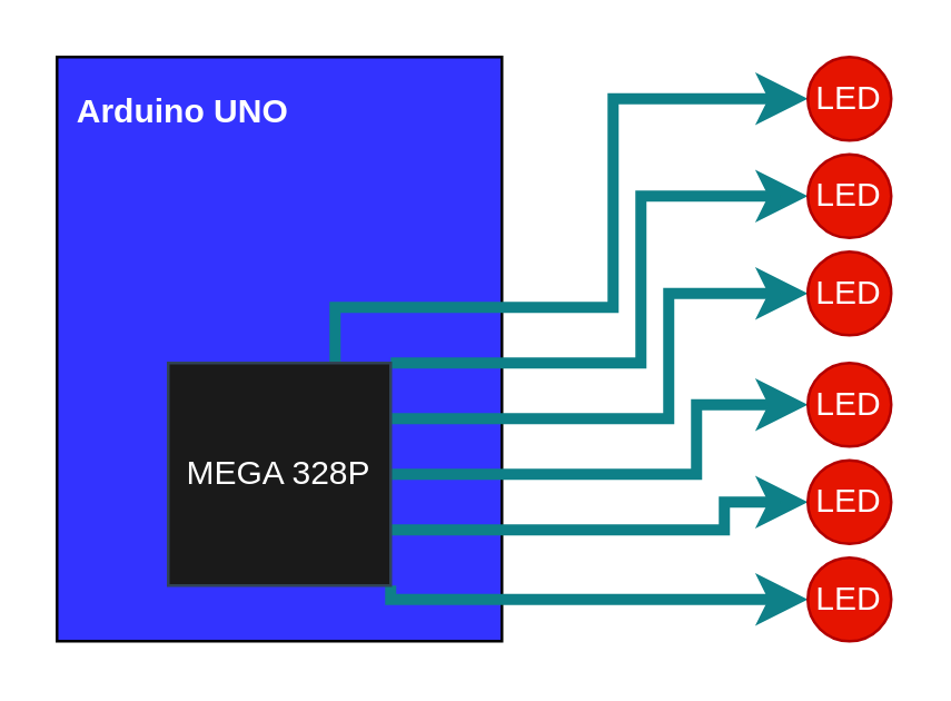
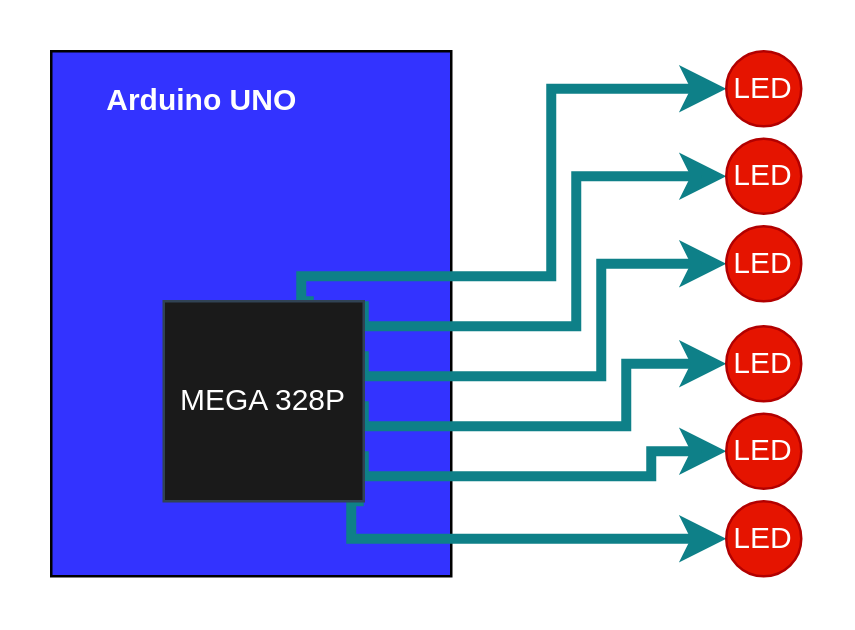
  <mxCell id="0" />
  <mxCell id="1" parent="0" />
  <mxCell id="2" value="" style="rounded=0;whiteSpace=wrap;html=1;fillColor=#3333FF;" vertex="1" parent="1"><mxGeometry x="20" y="20" width="160" height="210" as="geometry" /></mxCell>
  <mxCell id="3" style="edgeStyle=orthogonalEdgeStyle;rounded=0;orthogonalLoop=1;jettySize=auto;html=1;exitX=1;exitY=1;exitDx=0;exitDy=0;entryX=0;entryY=0.5;entryDx=0;entryDy=0;fillColor=#b0e3e6;strokeColor=#0e8088;strokeWidth=4;" edge="1" parent="1" source="9" target="13"><mxGeometry relative="1" as="geometry"><Array as="points"><mxPoint x="140" y="215" /></Array></mxGeometry></mxCell>
  <mxCell id="4" style="edgeStyle=orthogonalEdgeStyle;rounded=0;orthogonalLoop=1;jettySize=auto;html=1;exitX=1;exitY=0.75;exitDx=0;exitDy=0;entryX=0;entryY=0.5;entryDx=0;entryDy=0;fillColor=#b0e3e6;strokeColor=#0e8088;strokeWidth=4;" edge="1" parent="1" source="9" target="12"><mxGeometry relative="1" as="geometry"><Array as="points"><mxPoint x="260" y="190" /><mxPoint x="260" y="180" /></Array></mxGeometry></mxCell>
  <mxCell id="5" style="edgeStyle=orthogonalEdgeStyle;rounded=0;orthogonalLoop=1;jettySize=auto;html=1;exitX=1;exitY=0.5;exitDx=0;exitDy=0;entryX=0;entryY=0.5;entryDx=0;entryDy=0;fillColor=#b0e3e6;strokeColor=#0e8088;strokeWidth=4;" edge="1" parent="1" source="9" target="11"><mxGeometry relative="1" as="geometry"><Array as="points"><mxPoint x="250" y="170" /><mxPoint x="250" y="145" /></Array></mxGeometry></mxCell>
  <mxCell id="6" style="edgeStyle=orthogonalEdgeStyle;rounded=0;orthogonalLoop=1;jettySize=auto;html=1;exitX=1;exitY=0.25;exitDx=0;exitDy=0;entryX=0;entryY=0.5;entryDx=0;entryDy=0;fillColor=#b0e3e6;strokeColor=#0e8088;strokeWidth=4;" edge="1" parent="1" source="9" target="16"><mxGeometry relative="1" as="geometry"><Array as="points"><mxPoint x="240" y="150" /><mxPoint x="240" y="105" /></Array></mxGeometry></mxCell>
  <mxCell id="7" style="edgeStyle=orthogonalEdgeStyle;rounded=0;orthogonalLoop=1;jettySize=auto;html=1;exitX=1;exitY=0;exitDx=0;exitDy=0;entryX=0;entryY=0.5;entryDx=0;entryDy=0;fillColor=#b0e3e6;strokeColor=#0e8088;strokeWidth=4;" edge="1" parent="1" source="9" target="15"><mxGeometry relative="1" as="geometry"><Array as="points"><mxPoint x="230" y="130" /><mxPoint x="230" y="70" /></Array></mxGeometry></mxCell>
  <mxCell id="8" style="edgeStyle=orthogonalEdgeStyle;rounded=0;orthogonalLoop=1;jettySize=auto;html=1;exitX=0.75;exitY=0;exitDx=0;exitDy=0;entryX=0;entryY=0.5;entryDx=0;entryDy=0;fillColor=#b0e3e6;strokeColor=#0e8088;strokeWidth=4;" edge="1" parent="1" source="9" target="14"><mxGeometry relative="1" as="geometry"><Array as="points"><mxPoint x="120" y="110" /><mxPoint x="220" y="110" /><mxPoint x="220" y="35" /></Array></mxGeometry></mxCell>
- <mxCell id="9" value="MEGA 328P" style="whiteSpace=wrap;html=1;aspect=fixed;fillColor=#1A1A1A;strokeColor=#314354;fontColor=#ffffff;" vertex="1" parent="1"><mxGeometry x="60" y="130" width="80" height="80" as="geometry" /></mxCell>
- <mxCell id="10" value="&lt;font color=&quot;#ffffff&quot;&gt;&lt;b&gt;Arduino UNO&lt;/b&gt;&lt;/font&gt;" style="text;html=1;resizable=0;autosize=1;align=center;verticalAlign=middle;points=[];fillColor=none;strokeColor=none;rounded=0;" vertex="1" parent="1"><mxGeometry x="20" y="30" width="90" height="20" as="geometry" /></mxCell>
+ <mxCell id="9" value="MEGA 328P" style="whiteSpace=wrap;html=1;aspect=fixed;fillColor=#1A1A1A;strokeColor=#314354;fontColor=#ffffff;" vertex="1" parent="1"><mxGeometry x="65" y="120" width="80" height="80" as="geometry" /></mxCell>
+ <mxCell id="10" value="&lt;font color=&quot;#ffffff&quot;&gt;&lt;b&gt;Arduino UNO&lt;/b&gt;&lt;/font&gt;" style="text;html=1;resizable=0;autosize=1;align=center;verticalAlign=middle;points=[];fillColor=none;strokeColor=none;rounded=0;" vertex="1" parent="1"><mxGeometry x="35" y="30" width="90" height="20" as="geometry" /></mxCell>
  <mxCell id="11" value="LED" style="ellipse;whiteSpace=wrap;html=1;aspect=fixed;strokeColor=#B20000;fillColor=#e51400;fontColor=#ffffff;" vertex="1" parent="1"><mxGeometry x="290" y="130" width="30" height="30" as="geometry" /></mxCell>
  <mxCell id="12" value="LED" style="ellipse;whiteSpace=wrap;html=1;aspect=fixed;strokeColor=#B20000;fillColor=#e51400;fontColor=#ffffff;" vertex="1" parent="1"><mxGeometry x="290" y="165" width="30" height="30" as="geometry" /></mxCell>
  <mxCell id="13" value="LED" style="ellipse;whiteSpace=wrap;html=1;aspect=fixed;strokeColor=#B20000;fillColor=#e51400;fontColor=#ffffff;" vertex="1" parent="1"><mxGeometry x="290" y="200" width="30" height="30" as="geometry" /></mxCell>
  <mxCell id="14" value="LED" style="ellipse;whiteSpace=wrap;html=1;aspect=fixed;strokeColor=#B20000;fillColor=#e51400;fontColor=#ffffff;" vertex="1" parent="1"><mxGeometry x="290" y="20" width="30" height="30" as="geometry" /></mxCell>
  <mxCell id="15" value="LED" style="ellipse;whiteSpace=wrap;html=1;aspect=fixed;strokeColor=#B20000;fillColor=#e51400;fontColor=#ffffff;" vertex="1" parent="1"><mxGeometry x="290" y="55" width="30" height="30" as="geometry" /></mxCell>
  <mxCell id="16" value="LED" style="ellipse;whiteSpace=wrap;html=1;aspect=fixed;strokeColor=#B20000;fillColor=#e51400;fontColor=#ffffff;" vertex="1" parent="1"><mxGeometry x="290" y="90" width="30" height="30" as="geometry" /></mxCell>
